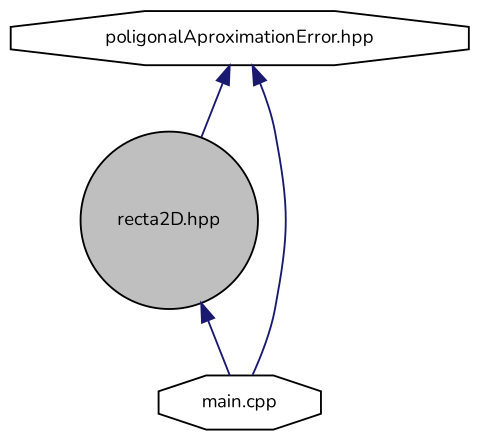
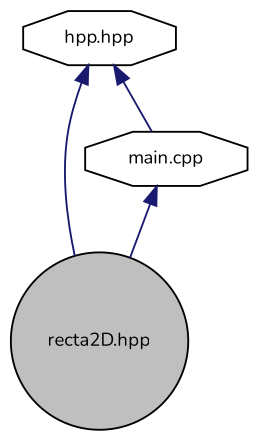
  digraph {
    fontname=Nunito
    node [color=black fillcolor=white fontname=Nunito fontsize=10 shape=octagon style=filled]
    edge [color=midnightblue dir=back fontname=Nunito fontsize=10 labelfontname=Helvetica labelfontsize=10 style=solid]
    n1 [fillcolor=grey75 fontcolor=black height=0.2 label="recta2D.hpp" shape=circle width=0.4]
    n2 [height=0.2 label="main.cpp" width=0.4]
-   n3 [height=0.2 label="poligonalAproximationError.hpp" width=0.4]
-   n1 -> n2
+   n3 [height=0.2 label="hpp.hpp" width=0.4]
+   n2 -> n1
    n3 -> n1
    n3 -> n2
  }
